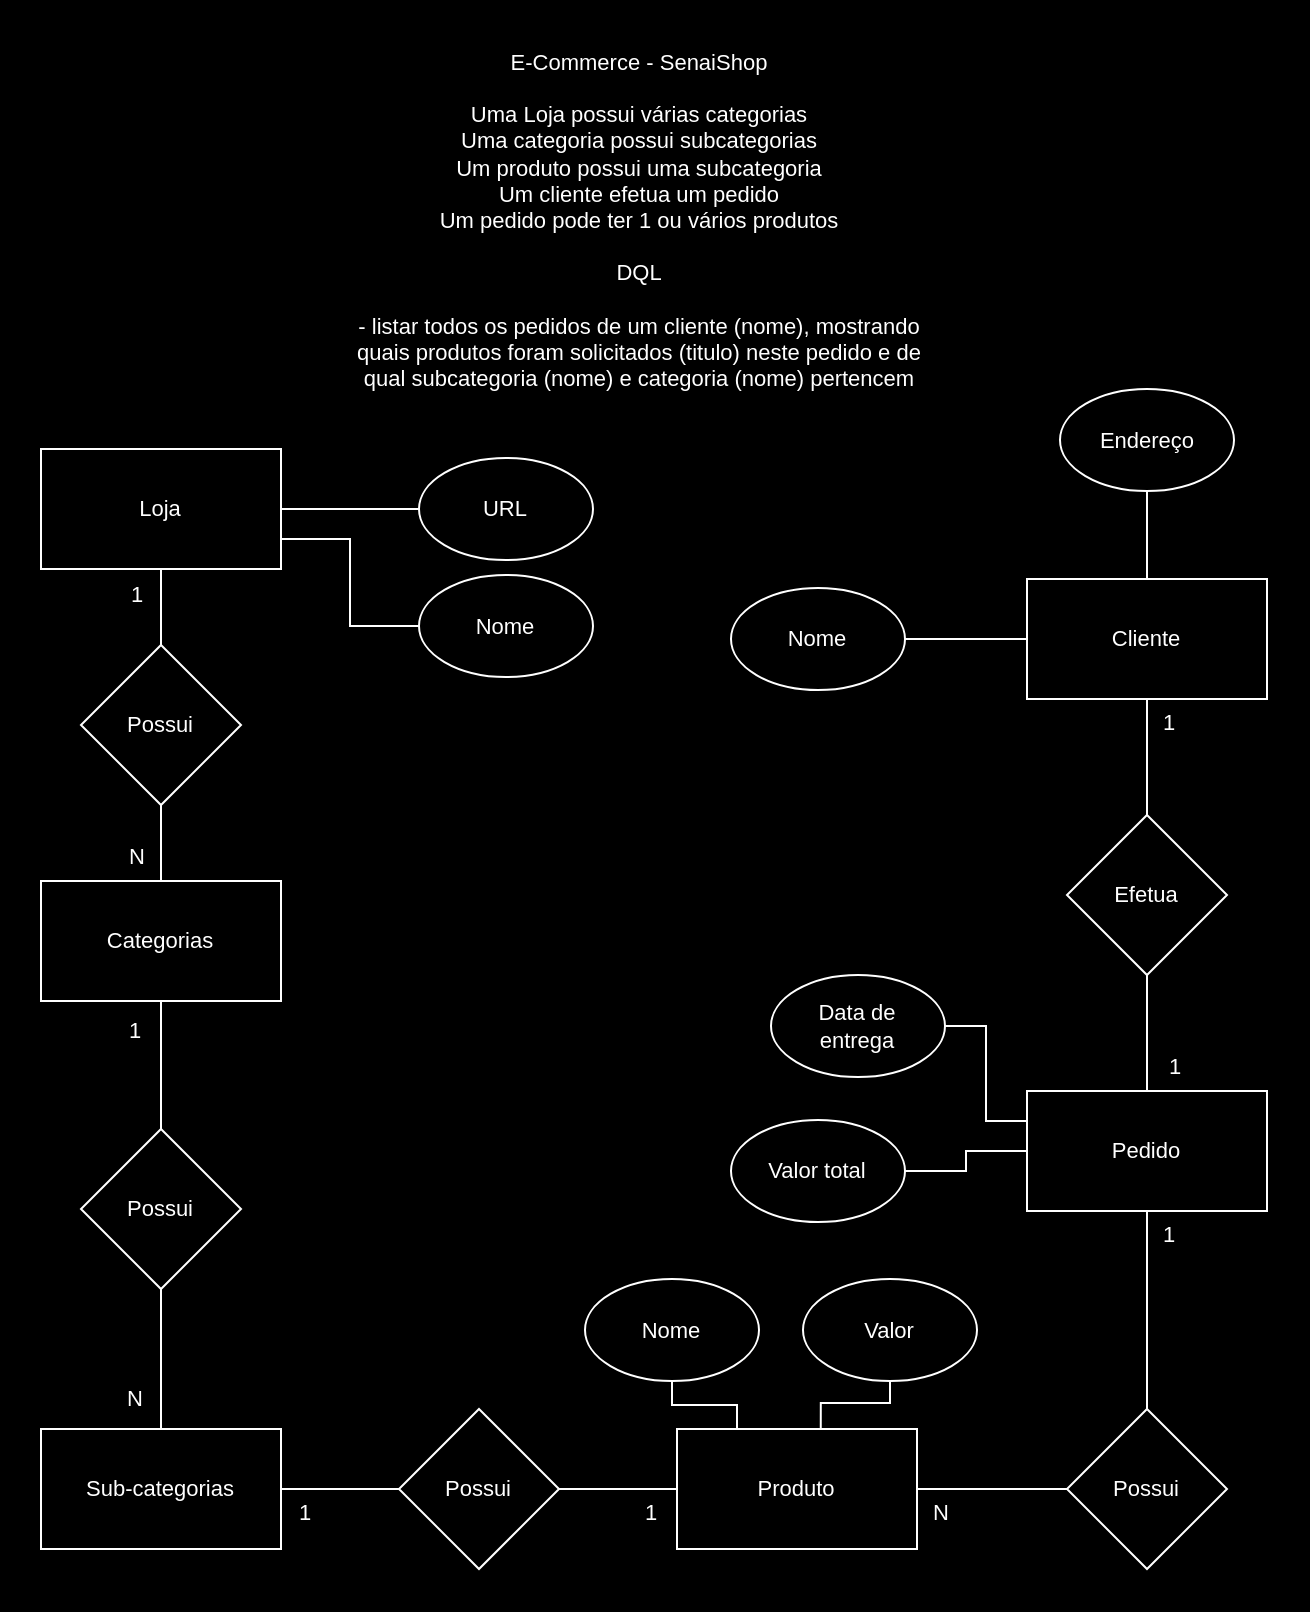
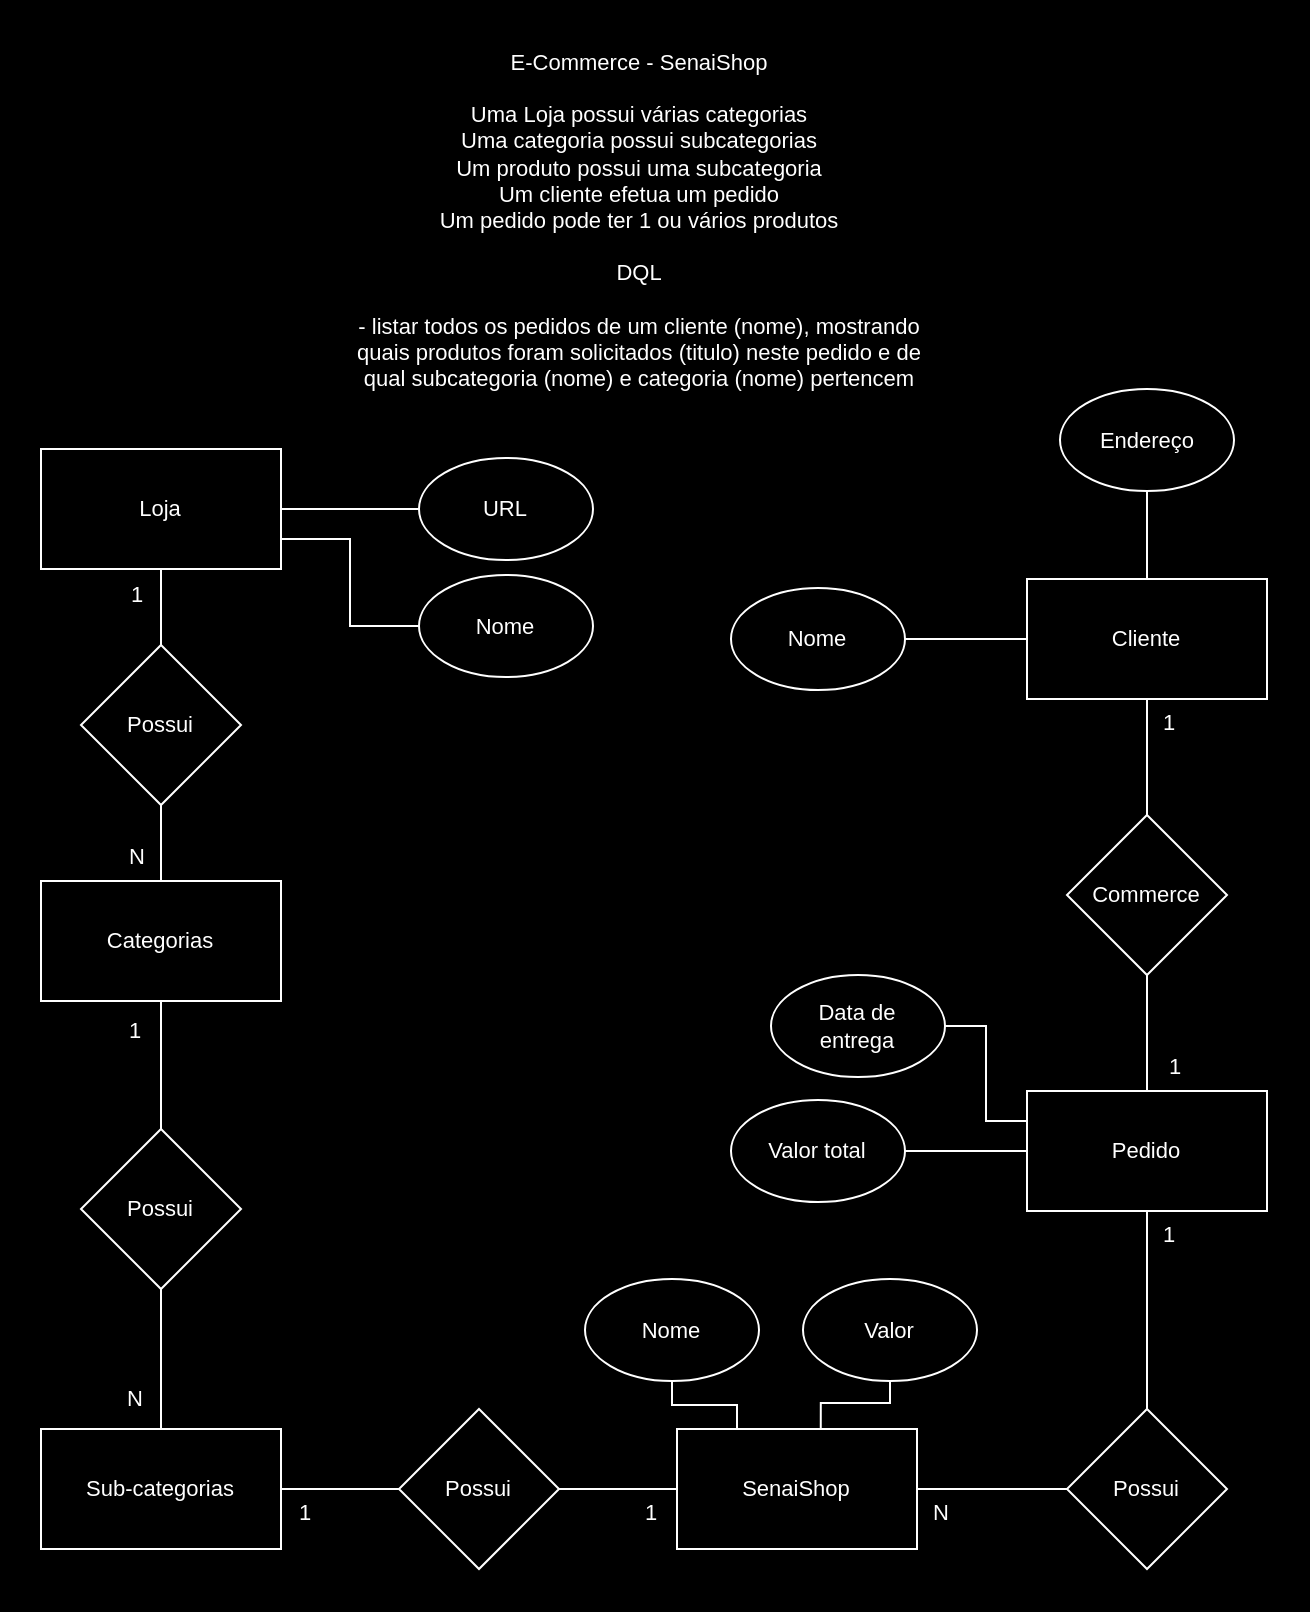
  <mxCell id="0" />
  <mxCell id="1" parent="0" />
  <mxCell id="2" value="&lt;div&gt;E-Commerce - SenaiShop&lt;/div&gt;&lt;div&gt;&lt;br&gt;&lt;/div&gt;&lt;div&gt;Uma Loja possui várias categorias&lt;/div&gt;&lt;div&gt;Uma categoria possui subcategorias&lt;/div&gt;&lt;div&gt;Um produto possui uma subcategoria&lt;/div&gt;&lt;div&gt;Um cliente efetua um pedido&lt;/div&gt;&lt;div&gt;Um pedido pode ter 1 ou vários produtos&lt;/div&gt;&lt;div&gt;&lt;br&gt;&lt;/div&gt;&lt;div&gt;DQL&lt;/div&gt;&lt;div&gt;&lt;br&gt;&lt;/div&gt;&lt;div&gt;- listar todos os pedidos de um cliente (nome), mostrando quais produtos foram solicitados (titulo) neste pedido e de qual subcategoria (nome) e categoria (nome) pertencem&lt;/div&gt;" style="text;html=1;strokeColor=none;fillColor=none;align=center;verticalAlign=middle;whiteSpace=wrap;rounded=0;fontSize=11;fontFamily=Helvetica;fontColor=#FFFFFF;" vertex="1" parent="1"><mxGeometry x="171" y="20" width="297" height="180" as="geometry" /></mxCell>
  <mxCell id="3" style="edgeStyle=orthogonalEdgeStyle;shape=connector;rounded=0;orthogonalLoop=1;jettySize=auto;html=1;entryX=0;entryY=0.5;entryDx=0;entryDy=0;labelBackgroundColor=default;strokeColor=#FFFFFF;fontFamily=Helvetica;fontSize=11;fontColor=#FFFFFF;endArrow=none;endFill=0;" edge="1" parent="1" source="4" target="5"><mxGeometry relative="1" as="geometry" /></mxCell>
  <mxCell id="4" value="Loja" style="rounded=0;whiteSpace=wrap;html=1;labelBackgroundColor=none;fontFamily=Helvetica;fontSize=11;fontColor=#FFFFFF;fillColor=none;gradientColor=none;strokeColor=#FFFFFF;" vertex="1" parent="1"><mxGeometry x="20" y="224" width="120" height="60" as="geometry" /></mxCell>
  <mxCell id="5" value="URL" style="ellipse;whiteSpace=wrap;html=1;labelBackgroundColor=none;fontFamily=Helvetica;fontSize=11;fontColor=#FFFFFF;fillColor=none;gradientColor=none;strokeColor=#FFFFFF;" vertex="1" parent="1"><mxGeometry x="209" y="228.5" width="87" height="51" as="geometry" /></mxCell>
  <mxCell id="6" style="edgeStyle=orthogonalEdgeStyle;shape=connector;rounded=0;orthogonalLoop=1;jettySize=auto;html=1;entryX=1;entryY=0.75;entryDx=0;entryDy=0;labelBackgroundColor=default;strokeColor=#FFFFFF;fontFamily=Helvetica;fontSize=11;fontColor=#FFFFFF;endArrow=none;endFill=0;" edge="1" parent="1" source="7" target="4"><mxGeometry relative="1" as="geometry" /></mxCell>
  <mxCell id="7" value="Nome" style="ellipse;whiteSpace=wrap;html=1;labelBackgroundColor=none;fontFamily=Helvetica;fontSize=11;fontColor=#FFFFFF;fillColor=none;gradientColor=none;strokeColor=#FFFFFF;" vertex="1" parent="1"><mxGeometry x="209" y="287" width="87" height="51" as="geometry" /></mxCell>
  <mxCell id="8" style="edgeStyle=orthogonalEdgeStyle;shape=connector;rounded=0;orthogonalLoop=1;jettySize=auto;html=1;entryX=0.5;entryY=1;entryDx=0;entryDy=0;labelBackgroundColor=default;strokeColor=#FFFFFF;fontFamily=Helvetica;fontSize=11;fontColor=#FFFFFF;endArrow=none;endFill=0;" edge="1" parent="1" source="9" target="4"><mxGeometry relative="1" as="geometry" /></mxCell>
  <mxCell id="9" value="Possui" style="rhombus;whiteSpace=wrap;html=1;labelBackgroundColor=none;fontFamily=Helvetica;fontSize=11;fontColor=#FFFFFF;fillColor=none;gradientColor=none;strokeColor=#FFFFFF;" vertex="1" parent="1"><mxGeometry x="40" y="322" width="80" height="80" as="geometry" /></mxCell>
  <mxCell id="10" style="edgeStyle=orthogonalEdgeStyle;shape=connector;rounded=0;orthogonalLoop=1;jettySize=auto;html=1;entryX=0.5;entryY=1;entryDx=0;entryDy=0;labelBackgroundColor=default;strokeColor=#FFFFFF;fontFamily=Helvetica;fontSize=11;fontColor=#FFFFFF;endArrow=none;endFill=0;" edge="1" parent="1" source="12" target="9"><mxGeometry relative="1" as="geometry" /></mxCell>
  <mxCell id="11" style="edgeStyle=orthogonalEdgeStyle;shape=connector;rounded=0;orthogonalLoop=1;jettySize=auto;html=1;entryX=0.5;entryY=0;entryDx=0;entryDy=0;labelBackgroundColor=default;strokeColor=#FFFFFF;fontFamily=Helvetica;fontSize=11;fontColor=#FFFFFF;endArrow=none;endFill=0;" edge="1" parent="1" source="12" target="16"><mxGeometry relative="1" as="geometry" /></mxCell>
  <mxCell id="12" value="Categorias" style="rounded=0;whiteSpace=wrap;html=1;labelBackgroundColor=none;fontFamily=Helvetica;fontSize=11;fontColor=#FFFFFF;fillColor=none;gradientColor=none;strokeColor=#FFFFFF;" vertex="1" parent="1"><mxGeometry x="20" y="440" width="120" height="60" as="geometry" /></mxCell>
  <mxCell id="13" value="1" style="text;html=1;align=center;verticalAlign=middle;resizable=0;points=[];autosize=1;strokeColor=none;fillColor=none;fontSize=11;fontFamily=Helvetica;fontColor=#FFFFFF;" vertex="1" parent="1"><mxGeometry x="56" y="284" width="24" height="25" as="geometry" /></mxCell>
  <mxCell id="14" value="N" style="text;html=1;align=center;verticalAlign=middle;resizable=0;points=[];autosize=1;strokeColor=none;fillColor=none;fontSize=11;fontFamily=Helvetica;fontColor=#FFFFFF;" vertex="1" parent="1"><mxGeometry x="55" y="415" width="26" height="25" as="geometry" /></mxCell>
  <mxCell id="15" style="edgeStyle=orthogonalEdgeStyle;shape=connector;rounded=0;orthogonalLoop=1;jettySize=auto;html=1;entryX=0.5;entryY=0;entryDx=0;entryDy=0;labelBackgroundColor=default;strokeColor=#FFFFFF;fontFamily=Helvetica;fontSize=11;fontColor=#FFFFFF;endArrow=none;endFill=0;" edge="1" parent="1" source="16" target="19"><mxGeometry relative="1" as="geometry" /></mxCell>
  <mxCell id="16" value="Possui" style="rhombus;whiteSpace=wrap;html=1;labelBackgroundColor=none;fontFamily=Helvetica;fontSize=11;fontColor=#FFFFFF;fillColor=none;gradientColor=none;strokeColor=#FFFFFF;" vertex="1" parent="1"><mxGeometry x="40" y="564" width="80" height="80" as="geometry" /></mxCell>
  <mxCell id="17" value="1" style="text;html=1;strokeColor=none;fillColor=none;align=center;verticalAlign=middle;whiteSpace=wrap;rounded=0;fontSize=11;fontFamily=Helvetica;fontColor=#FFFFFF;" vertex="1" parent="1"><mxGeometry x="55" y="500" width="25" height="30" as="geometry" /></mxCell>
  <mxCell id="18" style="edgeStyle=orthogonalEdgeStyle;shape=connector;rounded=0;orthogonalLoop=1;jettySize=auto;html=1;entryX=0;entryY=0.5;entryDx=0;entryDy=0;labelBackgroundColor=default;strokeColor=#FFFFFF;fontFamily=Helvetica;fontSize=11;fontColor=#FFFFFF;endArrow=none;endFill=0;" edge="1" parent="1" source="19" target="24"><mxGeometry relative="1" as="geometry" /></mxCell>
  <mxCell id="19" value="Sub-categorias" style="rounded=0;whiteSpace=wrap;html=1;labelBackgroundColor=none;strokeColor=#FFFFFF;fontFamily=Helvetica;fontSize=11;fontColor=#FFFFFF;fillColor=none;gradientColor=none;" vertex="1" parent="1"><mxGeometry x="20" y="714" width="120" height="60" as="geometry" /></mxCell>
  <mxCell id="20" value="N" style="text;html=1;strokeColor=none;fillColor=none;align=center;verticalAlign=middle;whiteSpace=wrap;rounded=0;fontSize=11;fontFamily=Helvetica;fontColor=#FFFFFF;" vertex="1" parent="1"><mxGeometry x="55" y="684" width="25" height="30" as="geometry" /></mxCell>
  <mxCell id="21" style="edgeStyle=orthogonalEdgeStyle;shape=connector;rounded=0;orthogonalLoop=1;jettySize=auto;html=1;entryX=0;entryY=0.5;entryDx=0;entryDy=0;labelBackgroundColor=default;strokeColor=#FFFFFF;fontFamily=Helvetica;fontSize=11;fontColor=#FFFFFF;endArrow=none;endFill=0;" edge="1" parent="1" source="22" target="39"><mxGeometry relative="1" as="geometry" /></mxCell>
- <mxCell id="22" value="Produto" style="rounded=0;whiteSpace=wrap;html=1;labelBackgroundColor=none;strokeColor=#FFFFFF;fontFamily=Helvetica;fontSize=11;fontColor=#FFFFFF;fillColor=none;gradientColor=none;" vertex="1" parent="1"><mxGeometry x="338" y="714" width="120" height="60" as="geometry" /></mxCell>
+ <mxCell id="22" value="SenaiShop" style="rounded=0;whiteSpace=wrap;html=1;labelBackgroundColor=none;strokeColor=#FFFFFF;fontFamily=Helvetica;fontSize=11;fontColor=#FFFFFF;fillColor=none;gradientColor=none;" vertex="1" parent="1"><mxGeometry x="338" y="714" width="120" height="60" as="geometry" /></mxCell>
  <mxCell id="23" style="edgeStyle=orthogonalEdgeStyle;shape=connector;rounded=0;orthogonalLoop=1;jettySize=auto;html=1;entryX=0;entryY=0.5;entryDx=0;entryDy=0;labelBackgroundColor=default;strokeColor=#FFFFFF;fontFamily=Helvetica;fontSize=11;fontColor=#FFFFFF;endArrow=none;endFill=0;" edge="1" parent="1" source="24" target="22"><mxGeometry relative="1" as="geometry" /></mxCell>
  <mxCell id="24" value="Possui" style="rhombus;whiteSpace=wrap;html=1;labelBackgroundColor=none;fontFamily=Helvetica;fontSize=11;fontColor=#FFFFFF;fillColor=none;gradientColor=none;strokeColor=#FFFFFF;" vertex="1" parent="1"><mxGeometry x="199" y="704" width="80" height="80" as="geometry" /></mxCell>
  <mxCell id="25" style="edgeStyle=orthogonalEdgeStyle;shape=connector;rounded=0;orthogonalLoop=1;jettySize=auto;html=1;entryX=0.5;entryY=0;entryDx=0;entryDy=0;labelBackgroundColor=default;strokeColor=#FFFFFF;fontFamily=Helvetica;fontSize=11;fontColor=#FFFFFF;endArrow=none;endFill=0;" edge="1" parent="1" source="26" target="34"><mxGeometry relative="1" as="geometry" /></mxCell>
- <mxCell id="26" value="Efetua" style="rhombus;whiteSpace=wrap;html=1;labelBackgroundColor=none;fontFamily=Helvetica;fontSize=11;fontColor=#FFFFFF;fillColor=none;gradientColor=none;strokeColor=#FFFFFF;" vertex="1" parent="1"><mxGeometry x="533" y="407" width="80" height="80" as="geometry" /></mxCell>
+ <mxCell id="26" value="Commerce" style="rhombus;whiteSpace=wrap;html=1;labelBackgroundColor=none;fontFamily=Helvetica;fontSize=11;fontColor=#FFFFFF;fillColor=none;gradientColor=none;strokeColor=#FFFFFF;" vertex="1" parent="1"><mxGeometry x="533" y="407" width="80" height="80" as="geometry" /></mxCell>
  <mxCell id="27" value="1" style="text;html=1;strokeColor=none;fillColor=none;align=center;verticalAlign=middle;whiteSpace=wrap;rounded=0;fontSize=11;fontFamily=Helvetica;fontColor=#FFFFFF;" vertex="1" parent="1"><mxGeometry x="140" y="744" width="25" height="24" as="geometry" /></mxCell>
  <mxCell id="28" value="1" style="text;html=1;strokeColor=none;fillColor=none;align=center;verticalAlign=middle;whiteSpace=wrap;rounded=0;fontSize=11;fontFamily=Helvetica;fontColor=#FFFFFF;" vertex="1" parent="1"><mxGeometry x="313" y="744" width="25" height="24" as="geometry" /></mxCell>
  <mxCell id="29" style="edgeStyle=orthogonalEdgeStyle;shape=connector;rounded=0;orthogonalLoop=1;jettySize=auto;html=1;entryX=0.5;entryY=0;entryDx=0;entryDy=0;labelBackgroundColor=default;strokeColor=#FFFFFF;fontFamily=Helvetica;fontSize=11;fontColor=#FFFFFF;endArrow=none;endFill=0;" edge="1" parent="1" source="30" target="26"><mxGeometry relative="1" as="geometry" /></mxCell>
  <mxCell id="30" value="Cliente" style="rounded=0;whiteSpace=wrap;html=1;labelBackgroundColor=none;strokeColor=#FFFFFF;fontFamily=Helvetica;fontSize=11;fontColor=#FFFFFF;fillColor=none;gradientColor=none;" vertex="1" parent="1"><mxGeometry x="513" y="289" width="120" height="60" as="geometry" /></mxCell>
  <mxCell id="31" value="1" style="text;html=1;strokeColor=none;fillColor=none;align=center;verticalAlign=middle;whiteSpace=wrap;rounded=0;fontSize=11;fontFamily=Helvetica;fontColor=#FFFFFF;" vertex="1" parent="1"><mxGeometry x="572" y="349" width="25" height="24" as="geometry" /></mxCell>
  <mxCell id="32" value="1" style="text;html=1;strokeColor=none;fillColor=none;align=center;verticalAlign=middle;whiteSpace=wrap;rounded=0;fontSize=11;fontFamily=Helvetica;fontColor=#FFFFFF;" vertex="1" parent="1"><mxGeometry x="575" y="521" width="25" height="24" as="geometry" /></mxCell>
  <mxCell id="33" style="edgeStyle=orthogonalEdgeStyle;shape=connector;rounded=0;orthogonalLoop=1;jettySize=auto;html=1;labelBackgroundColor=default;strokeColor=#FFFFFF;fontFamily=Helvetica;fontSize=11;fontColor=#FFFFFF;endArrow=none;endFill=0;entryX=0.5;entryY=0;entryDx=0;entryDy=0;" edge="1" parent="1" source="34" target="39"><mxGeometry relative="1" as="geometry"><mxPoint x="573" y="681" as="targetPoint" /></mxGeometry></mxCell>
  <mxCell id="34" value="Pedido" style="rounded=0;whiteSpace=wrap;html=1;labelBackgroundColor=none;strokeColor=#FFFFFF;fontFamily=Helvetica;fontSize=11;fontColor=#FFFFFF;fillColor=none;gradientColor=none;" vertex="1" parent="1"><mxGeometry x="513" y="545" width="120" height="60" as="geometry" /></mxCell>
  <mxCell id="35" style="edgeStyle=orthogonalEdgeStyle;shape=connector;rounded=0;orthogonalLoop=1;jettySize=auto;html=1;entryX=0;entryY=0.5;entryDx=0;entryDy=0;labelBackgroundColor=default;strokeColor=#FFFFFF;fontFamily=Helvetica;fontSize=11;fontColor=#FFFFFF;endArrow=none;endFill=0;" edge="1" parent="1" source="36" target="30"><mxGeometry relative="1" as="geometry" /></mxCell>
  <mxCell id="36" value="Nome" style="ellipse;whiteSpace=wrap;html=1;labelBackgroundColor=none;fontFamily=Helvetica;fontSize=11;fontColor=#FFFFFF;fillColor=none;gradientColor=none;strokeColor=#FFFFFF;" vertex="1" parent="1"><mxGeometry x="365" y="293.5" width="87" height="51" as="geometry" /></mxCell>
  <mxCell id="37" style="edgeStyle=orthogonalEdgeStyle;shape=connector;rounded=0;orthogonalLoop=1;jettySize=auto;html=1;entryX=0.5;entryY=0;entryDx=0;entryDy=0;labelBackgroundColor=default;strokeColor=#FFFFFF;fontFamily=Helvetica;fontSize=11;fontColor=#FFFFFF;endArrow=none;endFill=0;" edge="1" parent="1" source="38" target="30"><mxGeometry relative="1" as="geometry" /></mxCell>
  <mxCell id="38" value="Endereço" style="ellipse;whiteSpace=wrap;html=1;labelBackgroundColor=none;fontFamily=Helvetica;fontSize=11;fontColor=#FFFFFF;fillColor=none;gradientColor=none;strokeColor=#FFFFFF;" vertex="1" parent="1"><mxGeometry x="529.5" y="194" width="87" height="51" as="geometry" /></mxCell>
  <mxCell id="39" value="Possui" style="rhombus;whiteSpace=wrap;html=1;labelBackgroundColor=none;fontFamily=Helvetica;fontSize=11;fontColor=#FFFFFF;fillColor=none;gradientColor=none;strokeColor=#FFFFFF;" vertex="1" parent="1"><mxGeometry x="533" y="704" width="80" height="80" as="geometry" /></mxCell>
  <mxCell id="40" style="edgeStyle=orthogonalEdgeStyle;shape=connector;rounded=0;orthogonalLoop=1;jettySize=auto;html=1;entryX=0;entryY=0.5;entryDx=0;entryDy=0;labelBackgroundColor=default;strokeColor=#FFFFFF;fontFamily=Helvetica;fontSize=11;fontColor=#FFFFFF;endArrow=none;endFill=0;" edge="1" parent="1" source="41" target="34"><mxGeometry relative="1" as="geometry" /></mxCell>
- <mxCell id="41" value="Valor total" style="ellipse;whiteSpace=wrap;html=1;labelBackgroundColor=none;fontFamily=Helvetica;fontSize=11;fontColor=#FFFFFF;fillColor=none;gradientColor=none;strokeColor=#FFFFFF;" vertex="1" parent="1"><mxGeometry x="365" y="559.5" width="87" height="51" as="geometry" /></mxCell>
+ <mxCell id="41" value="Valor total" style="ellipse;whiteSpace=wrap;html=1;labelBackgroundColor=none;fontFamily=Helvetica;fontSize=11;fontColor=#FFFFFF;fillColor=none;gradientColor=none;strokeColor=#FFFFFF;" vertex="1" parent="1"><mxGeometry x="365" y="549.5" width="87" height="51" as="geometry" /></mxCell>
  <mxCell id="42" style="edgeStyle=orthogonalEdgeStyle;shape=connector;rounded=0;orthogonalLoop=1;jettySize=auto;html=1;entryX=0.599;entryY=0.009;entryDx=0;entryDy=0;entryPerimeter=0;labelBackgroundColor=default;strokeColor=#FFFFFF;fontFamily=Helvetica;fontSize=11;fontColor=#FFFFFF;endArrow=none;endFill=0;" edge="1" parent="1" source="43" target="22"><mxGeometry relative="1" as="geometry"><Array as="points"><mxPoint x="445" y="701" /><mxPoint x="410" y="701" /></Array></mxGeometry></mxCell>
  <mxCell id="43" value="Valor" style="ellipse;whiteSpace=wrap;html=1;labelBackgroundColor=none;fontFamily=Helvetica;fontSize=11;fontColor=#FFFFFF;fillColor=none;gradientColor=none;strokeColor=#FFFFFF;" vertex="1" parent="1"><mxGeometry x="401" y="639" width="87" height="51" as="geometry" /></mxCell>
  <mxCell id="44" style="edgeStyle=orthogonalEdgeStyle;shape=connector;rounded=0;orthogonalLoop=1;jettySize=auto;html=1;entryX=0;entryY=0.25;entryDx=0;entryDy=0;labelBackgroundColor=default;strokeColor=#FFFFFF;fontFamily=Helvetica;fontSize=11;fontColor=#FFFFFF;endArrow=none;endFill=0;" edge="1" parent="1" source="45" target="34"><mxGeometry relative="1" as="geometry" /></mxCell>
  <mxCell id="45" value="Data de&lt;br&gt;entrega" style="ellipse;whiteSpace=wrap;html=1;labelBackgroundColor=none;fontFamily=Helvetica;fontSize=11;fontColor=#FFFFFF;fillColor=none;gradientColor=none;strokeColor=#FFFFFF;" vertex="1" parent="1"><mxGeometry x="385" y="487" width="87" height="51" as="geometry" /></mxCell>
  <mxCell id="46" style="edgeStyle=orthogonalEdgeStyle;shape=connector;rounded=0;orthogonalLoop=1;jettySize=auto;html=1;entryX=0.25;entryY=0;entryDx=0;entryDy=0;labelBackgroundColor=default;strokeColor=#FFFFFF;fontFamily=Helvetica;fontSize=11;fontColor=#FFFFFF;endArrow=none;endFill=0;" edge="1" parent="1" source="47" target="22"><mxGeometry relative="1" as="geometry"><Array as="points"><mxPoint x="336" y="702" /><mxPoint x="368" y="702" /></Array></mxGeometry></mxCell>
  <mxCell id="47" value="Nome" style="ellipse;whiteSpace=wrap;html=1;labelBackgroundColor=none;fontFamily=Helvetica;fontSize=11;fontColor=#FFFFFF;fillColor=none;gradientColor=none;strokeColor=#FFFFFF;" vertex="1" parent="1"><mxGeometry x="292" y="639" width="87" height="51" as="geometry" /></mxCell>
  <mxCell id="48" value="N" style="text;html=1;strokeColor=none;fillColor=none;align=center;verticalAlign=middle;whiteSpace=wrap;rounded=0;fontSize=11;fontFamily=Helvetica;fontColor=#FFFFFF;" vertex="1" parent="1"><mxGeometry x="458" y="744" width="25" height="24" as="geometry" /></mxCell>
  <mxCell id="49" value="1" style="text;html=1;strokeColor=none;fillColor=none;align=center;verticalAlign=middle;whiteSpace=wrap;rounded=0;fontSize=11;fontFamily=Helvetica;fontColor=#FFFFFF;" vertex="1" parent="1"><mxGeometry x="572" y="605" width="25" height="24" as="geometry" /></mxCell>
